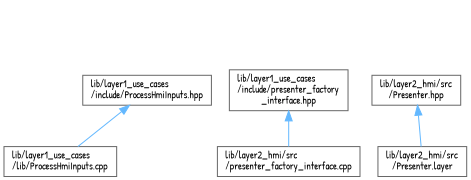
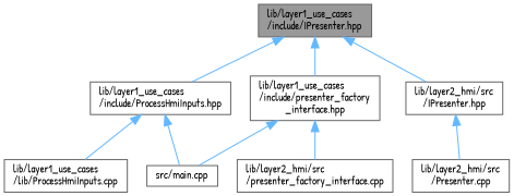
  digraph {
    fontname="Patrick Hand"
    node [color=grey40 fillcolor=white fontname="Patrick Hand" fontsize=10 shape=box style=filled]
    edge [color=steelblue1 dir=back fontname="Patrick Hand" fontsize=10 labelfontname=Helvetica labelfontsize=10 style=solid]
+   n1 [color=gray40 fillcolor=grey60 fontcolor=black height=0.2 label="lib/layer1_use_cases\l/include/IPresenter.hpp" width=0.4]
    n2 [height=0.2 label="lib/layer1_use_cases\l/include/ProcessHmiInputs.hpp" width=0.4]
    n3 [height=0.2 label="lib/layer1_use_cases\l/include/presenter_factory\l_interface.hpp" width=0.4]
-   n4 [height=0.2 label="lib/layer2_hmi/src\l/Presenter.hpp" width=0.4]
+   n4 [height=0.2 label="lib/layer2_hmi/src\l/IPresenter.hpp" width=0.4]
    n5 [height=0.2 label="lib/layer1_use_cases\l/lib/ProcessHmiInputs.cpp" width=0.4]
+   n6 [height=0.2 label="src/main.cpp" width=0.4]
    n7 [height=0.2 label="lib/layer2_hmi/src\l/presenter_factory_interface.cpp" width=0.4]
-   n8 [height=0.2 label="lib/layer2_hmi/src\l/Presenter.layer" width=0.4]
+   n8 [height=0.2 label="lib/layer2_hmi/src\l/Presenter.cpp" width=0.4]
+   n1 -> n2
+   n1 -> n3
+   n1 -> n4
    n2 -> n5
+   n2 -> n6
+   n3 -> n6
    n3 -> n7
    n4 -> n8
  }
